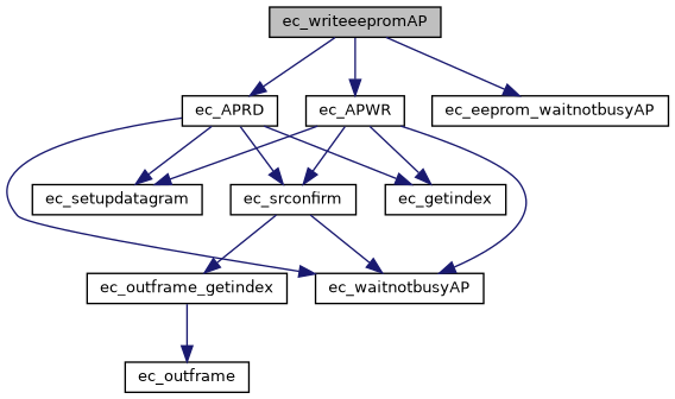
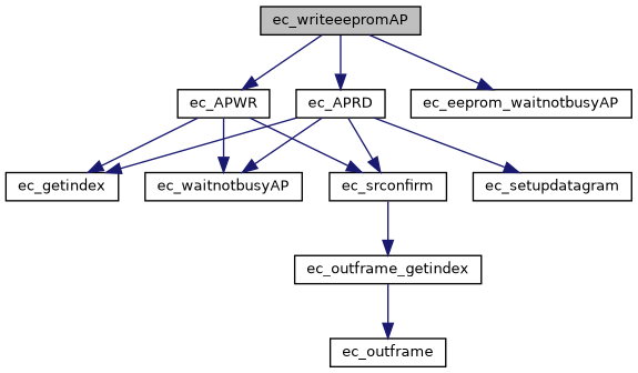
  digraph {
    rankdir=TB
    node [color=black fillcolor=white fontname=Helvetica fontsize=10 shape=record style=filled]
    edge [color=midnightblue fontname=Helvetica fontsize=10 labelfontname=Helvetica labelfontsize=10 style=solid]
    n1 [fillcolor=grey75 fontcolor=black height=0.2 label=ec_writeeepromAP width=0.4]
    n2 [height=0.2 label=ec_APWR width=0.4]
    n3 [height=0.2 label=ec_eeprom_waitnotbusyAP width=0.4]
    n4 [height=0.2 label=ec_APRD width=0.4]
    n5 [height=0.2 label=ec_getindex width=0.4]
    n6 [height=0.2 label=ec_waitnotbusyAP width=0.4]
    n7 [height=0.2 label=ec_setupdatagram width=0.4]
    n8 [height=0.2 label=ec_srconfirm width=0.4]
    n9 [height=0.2 label=ec_outframe_getindex width=0.4]
    n10 [height=0.2 label=ec_outframe width=0.4]
    n1 -> n2
    n1 -> n3
    n1 -> n4
    n2 -> n5
    n2 -> n6
-   n2 -> n7
    n2 -> n8
    n4 -> n5
    n4 -> n6
    n4 -> n7
    n4 -> n8
-   n8 -> n6
    n8 -> n9
    n9 -> n10
  }
